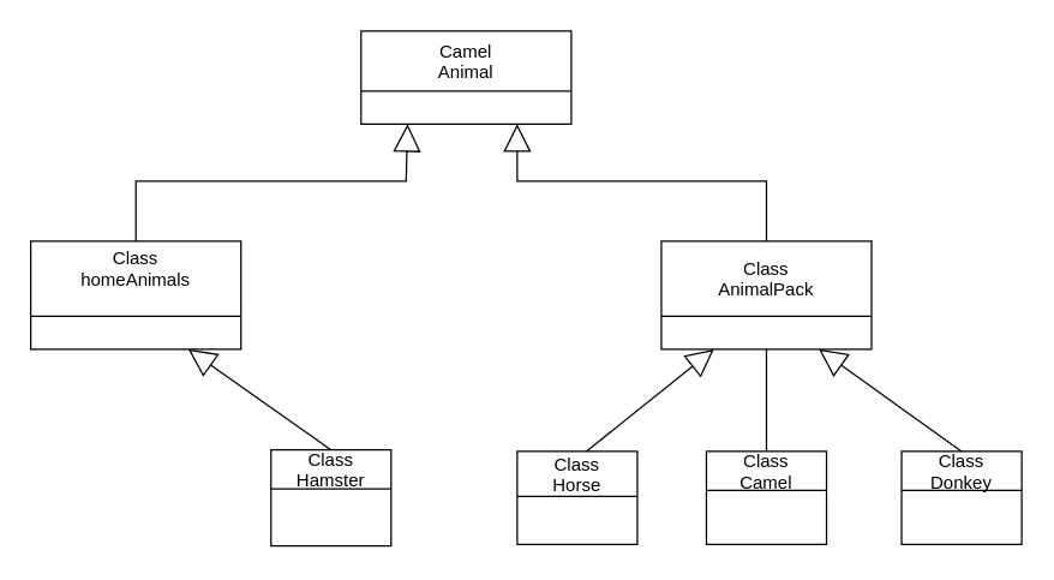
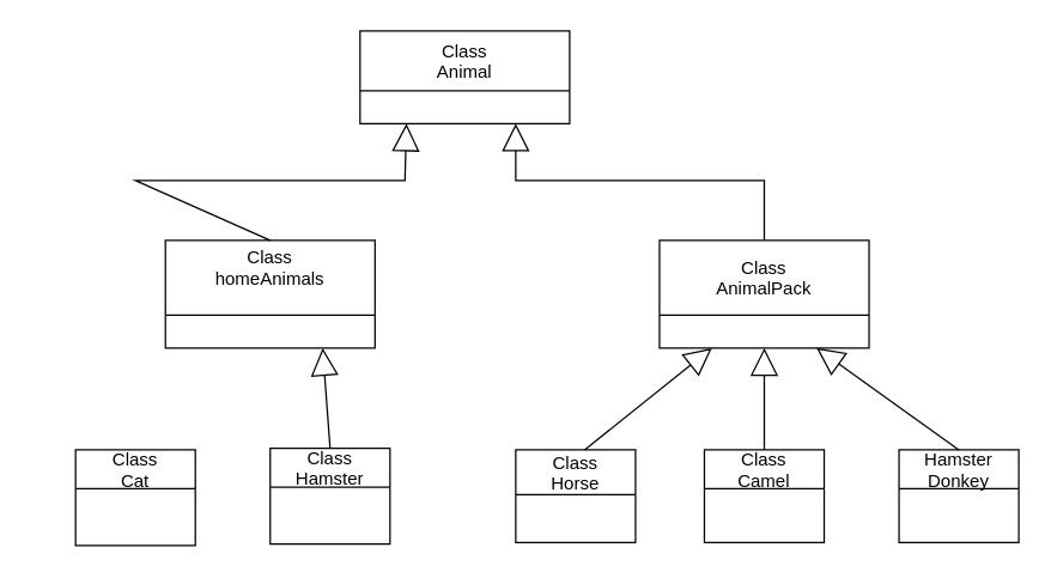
  <mxCell id="0" />
  <mxCell id="1" parent="0" />
- <mxCell id="2" value="Camel &#10;Animal" style="swimlane;fontStyle=0;childLayout=stackLayout;horizontal=1;startSize=40;fillColor=none;horizontalStack=0;resizeParent=1;resizeParentMax=0;resizeLast=0;collapsible=1;marginBottom=0;movable=0;resizable=0;rotatable=0;deletable=0;editable=0;locked=1;connectable=0;" vertex="1" parent="1"><mxGeometry x="240" y="20" width="140" height="62" as="geometry" /></mxCell>
- <mxCell id="3" value="Class &#10;homeAnimals&#10;" style="swimlane;fontStyle=0;childLayout=stackLayout;horizontal=1;startSize=50;fillColor=none;horizontalStack=0;resizeParent=1;resizeParentMax=0;resizeLast=0;collapsible=1;marginBottom=0;movable=0;resizable=0;rotatable=0;deletable=0;editable=0;locked=1;connectable=0;" vertex="1" parent="1"><mxGeometry x="20" y="160" width="140" height="72" as="geometry" /></mxCell>
+ <mxCell id="2" value="Class &#10;Animal" style="swimlane;fontStyle=0;childLayout=stackLayout;horizontal=1;startSize=40;fillColor=none;horizontalStack=0;resizeParent=1;resizeParentMax=0;resizeLast=0;collapsible=1;marginBottom=0;movable=0;resizable=0;rotatable=0;deletable=0;editable=0;locked=1;connectable=0;" vertex="1" parent="1"><mxGeometry x="240" y="20" width="140" height="62" as="geometry" /></mxCell>
+ <mxCell id="3" value="Class &#10;homeAnimals&#10;" style="swimlane;fontStyle=0;childLayout=stackLayout;horizontal=1;startSize=50;fillColor=none;horizontalStack=0;resizeParent=1;resizeParentMax=0;resizeLast=0;collapsible=1;marginBottom=0;movable=0;resizable=0;rotatable=0;deletable=0;editable=0;locked=1;connectable=0;" vertex="1" parent="1"><mxGeometry x="110" y="160" width="140" height="72" as="geometry" /></mxCell>
  <mxCell id="4" value="Class&#10;AnimalPack" style="swimlane;fontStyle=0;childLayout=stackLayout;horizontal=1;startSize=50;fillColor=none;horizontalStack=0;resizeParent=1;resizeParentMax=0;resizeLast=0;collapsible=1;marginBottom=0;movable=0;resizable=0;rotatable=0;deletable=0;editable=0;locked=1;connectable=0;" vertex="1" parent="1"><mxGeometry x="440" y="160" width="140" height="72" as="geometry" /></mxCell>
  <mxCell id="5" value="" style="endArrow=block;endSize=16;endFill=0;html=1;rounded=0;exitX=0.5;exitY=0;exitDx=0;exitDy=0;" edge="1" parent="1" source="3"><mxGeometry width="160" relative="1" as="geometry"><mxPoint x="150" y="158.976" as="sourcePoint" /><mxPoint x="271" y="82" as="targetPoint" /><Array as="points"><mxPoint x="90" y="120" /><mxPoint x="270" y="120" /></Array></mxGeometry></mxCell>
  <mxCell id="6" value="" style="endArrow=block;endSize=16;endFill=0;html=1;rounded=0;exitX=0.5;exitY=0;exitDx=0;exitDy=0;" edge="1" parent="1" source="4"><mxGeometry x="-0.105" y="3" width="160" relative="1" as="geometry"><mxPoint x="517.98" y="158.4" as="sourcePoint" /><mxPoint x="344" y="82" as="targetPoint" /><Array as="points"><mxPoint x="510" y="120" /><mxPoint x="344" y="120" /></Array><mxPoint as="offset" /></mxGeometry></mxCell>
+ <mxCell id="7" value="Class&#10; Cat" style="swimlane;fontStyle=0;childLayout=stackLayout;horizontal=1;startSize=26;fillColor=none;horizontalStack=0;resizeParent=1;resizeParentMax=0;resizeLast=0;collapsible=1;marginBottom=0;movable=0;resizable=0;rotatable=0;deletable=0;editable=0;locked=1;connectable=0;" vertex="1" parent="1"><mxGeometry x="50" y="300" width="80" height="64" as="geometry"><mxRectangle x="120" y="330" width="70" height="40" as="alternateBounds" /></mxGeometry></mxCell>
  <mxCell id="8" value="Class&#10; Hamster" style="swimlane;fontStyle=0;childLayout=stackLayout;horizontal=1;startSize=26;fillColor=none;horizontalStack=0;resizeParent=1;resizeParentMax=0;resizeLast=0;collapsible=1;marginBottom=0;movable=0;resizable=0;rotatable=0;deletable=0;editable=0;locked=1;connectable=0;" vertex="1" parent="1"><mxGeometry x="180" y="299" width="80" height="64" as="geometry"><mxRectangle x="220" y="330" width="90" height="40" as="alternateBounds" /></mxGeometry></mxCell>
  <mxCell id="9" value="" style="endArrow=block;endSize=16;endFill=0;html=1;rounded=0;movable=1;resizable=1;rotatable=1;deletable=1;editable=1;locked=0;connectable=1;entryX=0.75;entryY=1;entryDx=0;entryDy=0;" edge="1" parent="8" target="3"><mxGeometry width="160" relative="1" as="geometry"><mxPoint x="40" as="sourcePoint" /><mxPoint x="-30" y="-29" as="targetPoint" /></mxGeometry></mxCell>
  <mxCell id="10" value="Class&#10; Camel" style="swimlane;fontStyle=0;childLayout=stackLayout;horizontal=1;startSize=26;fillColor=none;horizontalStack=0;resizeParent=1;resizeParentMax=0;resizeLast=0;collapsible=1;marginBottom=0;movable=0;resizable=0;rotatable=0;deletable=0;editable=0;locked=1;connectable=0;" vertex="1" parent="1"><mxGeometry x="470" y="300" width="80" height="62" as="geometry"><mxRectangle x="540" y="330" width="80" height="40" as="alternateBounds" /></mxGeometry></mxCell>
- <mxCell id="11" value="Class&#10; Donkey" style="swimlane;fontStyle=0;childLayout=stackLayout;horizontal=1;startSize=26;fillColor=none;horizontalStack=0;resizeParent=1;resizeParentMax=0;resizeLast=0;collapsible=1;marginBottom=0;movable=0;resizable=0;rotatable=0;deletable=0;editable=0;locked=1;connectable=0;" vertex="1" parent="1"><mxGeometry x="600" y="300" width="80" height="62" as="geometry" /></mxCell>
+ <mxCell id="11" value="Hamster&#10; Donkey" style="swimlane;fontStyle=0;childLayout=stackLayout;horizontal=1;startSize=26;fillColor=none;horizontalStack=0;resizeParent=1;resizeParentMax=0;resizeLast=0;collapsible=1;marginBottom=0;movable=0;resizable=0;rotatable=0;deletable=0;editable=0;locked=1;connectable=0;" vertex="1" parent="1"><mxGeometry x="600" y="300" width="80" height="62" as="geometry" /></mxCell>
  <mxCell id="12" value="Class&#10; Horse" style="swimlane;fontStyle=0;childLayout=stackLayout;horizontal=1;startSize=30;fillColor=none;horizontalStack=0;resizeParent=1;resizeParentMax=0;resizeLast=0;collapsible=1;marginBottom=0;movable=0;resizable=0;rotatable=0;deletable=0;editable=0;locked=1;connectable=0;" vertex="1" parent="1"><mxGeometry x="344" y="300" width="80" height="62" as="geometry"><mxRectangle x="414" y="330" width="70" height="40" as="alternateBounds" /></mxGeometry></mxCell>
  <mxCell id="13" value="" style="endArrow=block;endSize=16;endFill=0;html=1;rounded=0;entryX=0.25;entryY=1;entryDx=0;entryDy=0;" edge="1" parent="1" target="4"><mxGeometry width="160" relative="1" as="geometry"><mxPoint x="390" y="300" as="sourcePoint" /><mxPoint x="460" y="260" as="targetPoint" /></mxGeometry></mxCell>
- <mxCell id="14" value="" style="endArrow=none;endSize=16;endFill=0;html=1;rounded=0;exitX=0.5;exitY=0;exitDx=0;exitDy=0;entryX=0.5;entryY=1;entryDx=0;entryDy=0;" edge="1" parent="1" source="10" target="4"><mxGeometry width="160" relative="1" as="geometry"><mxPoint x="260" y="330" as="sourcePoint" /><mxPoint x="420" y="330" as="targetPoint" /></mxGeometry></mxCell>
+ <mxCell id="14" value="" style="endArrow=block;endSize=16;endFill=0;html=1;rounded=0;exitX=0.5;exitY=0;exitDx=0;exitDy=0;entryX=0.5;entryY=1;entryDx=0;entryDy=0;" edge="1" parent="1" source="10" target="4"><mxGeometry width="160" relative="1" as="geometry"><mxPoint x="260" y="330" as="sourcePoint" /><mxPoint x="420" y="330" as="targetPoint" /></mxGeometry></mxCell>
  <mxCell id="15" value="" style="endArrow=block;endSize=16;endFill=0;html=1;rounded=0;entryX=0.75;entryY=1;entryDx=0;entryDy=0;" edge="1" parent="1" target="4"><mxGeometry width="160" relative="1" as="geometry"><mxPoint x="640" y="300" as="sourcePoint" /><mxPoint x="485" y="242" as="targetPoint" /></mxGeometry></mxCell>
